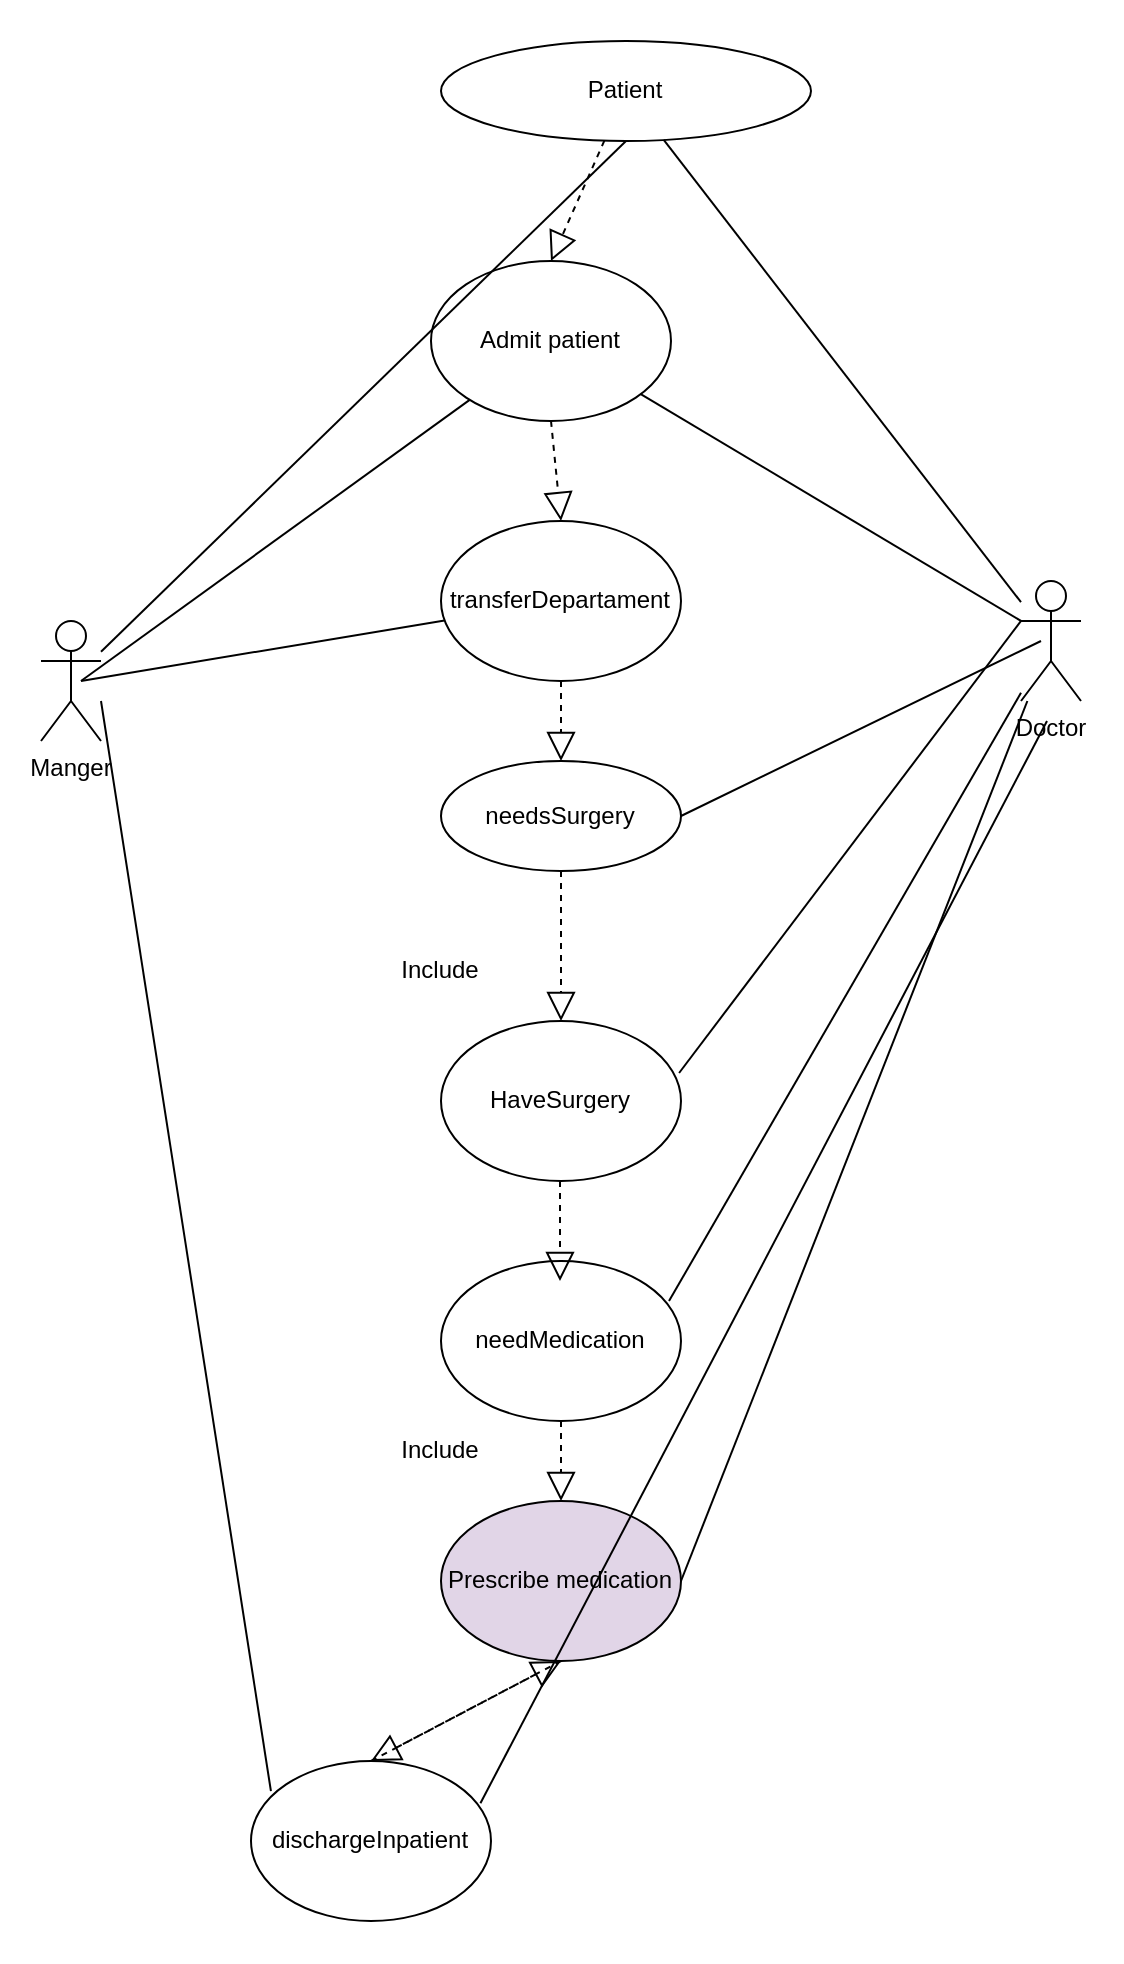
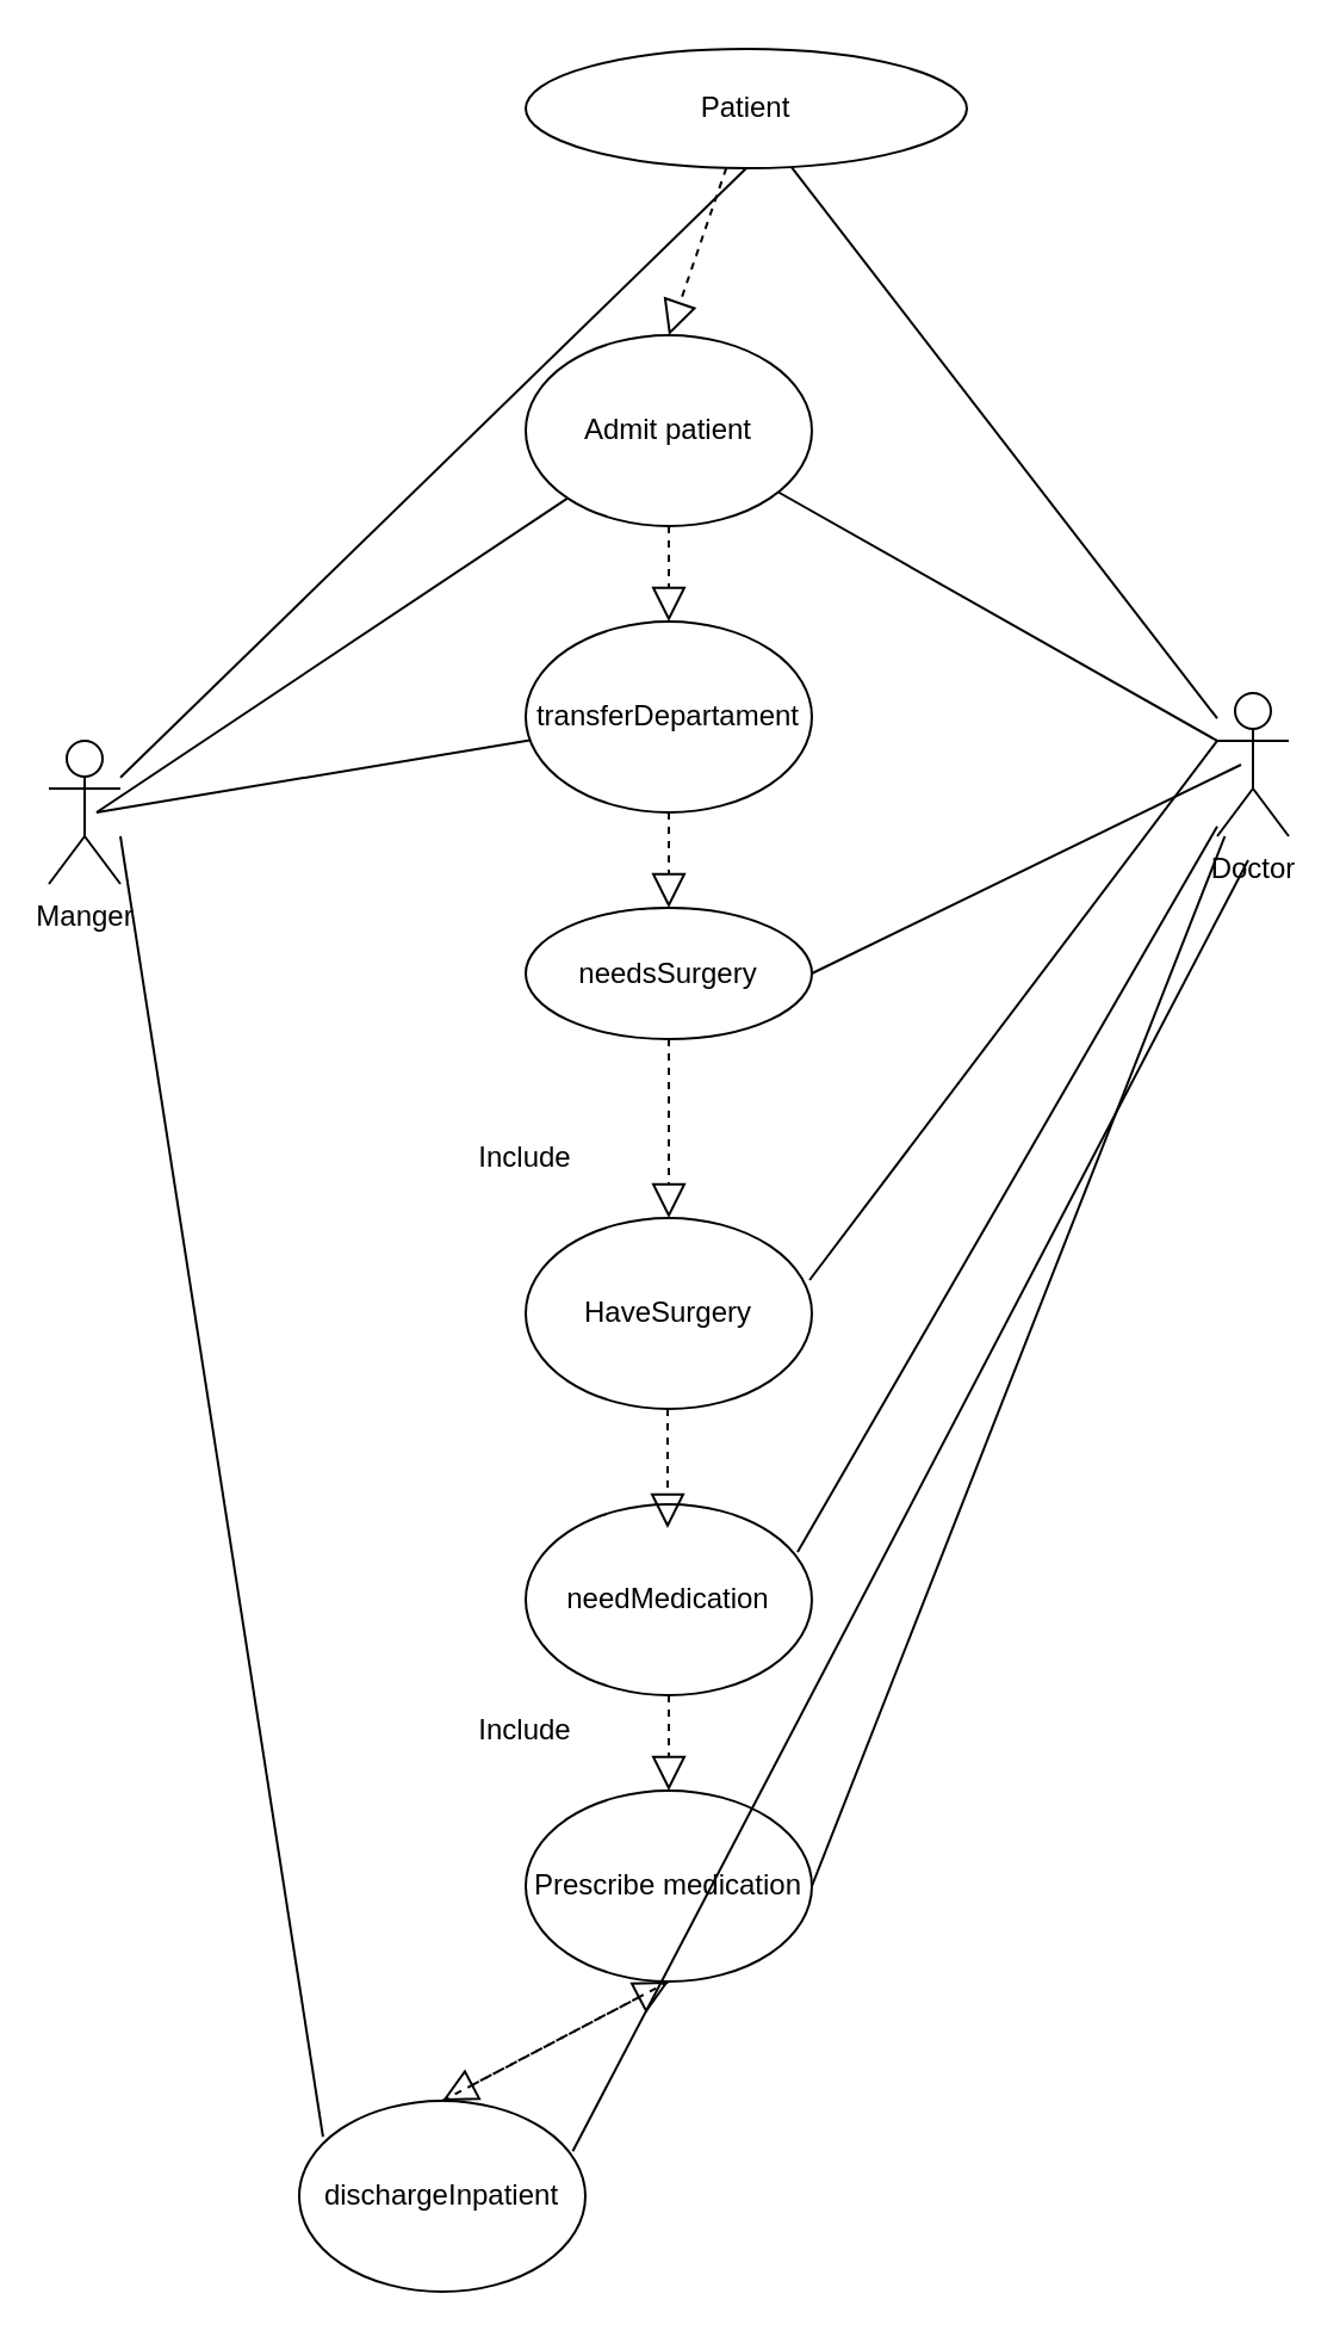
  <mxCell id="0" />
  <mxCell id="1" parent="0" />
  <mxCell id="2" value="Manger" style="shape=umlActor;verticalLabelPosition=bottom;verticalAlign=top;html=1;outlineConnect=0;" vertex="1" parent="1"><mxGeometry x="20" y="310" width="30" height="60" as="geometry" /></mxCell>
  <mxCell id="3" value="dischargeInpatient" style="ellipse;whiteSpace=wrap;html=1;" vertex="1" parent="1"><mxGeometry x="125" y="880" width="120" height="80" as="geometry" /></mxCell>
  <mxCell id="4" value="Patient" style="ellipse;whiteSpace=wrap;html=1;" vertex="1" parent="1"><mxGeometry x="220" y="20" width="185" height="50" as="geometry" /></mxCell>
  <mxCell id="5" value="needMedication" style="ellipse;whiteSpace=wrap;html=1;" vertex="1" parent="1"><mxGeometry x="220" y="630" width="120" height="80" as="geometry" /></mxCell>
  <mxCell id="6" value="needsSurgery" style="ellipse;whiteSpace=wrap;html=1;" vertex="1" parent="1"><mxGeometry x="220" y="380" width="120" height="55" as="geometry" /></mxCell>
  <mxCell id="7" value="transferDepartament" style="ellipse;whiteSpace=wrap;html=1;" vertex="1" parent="1"><mxGeometry x="220" y="260" width="120" height="80" as="geometry" /></mxCell>
  <mxCell id="8" value="HaveSurgery" style="ellipse;whiteSpace=wrap;html=1;" vertex="1" parent="1"><mxGeometry x="220" y="510" width="120" height="80" as="geometry" /></mxCell>
- <mxCell id="9" value="Prescribe medication" style="ellipse;whiteSpace=wrap;html=1;fillColor=#e1d5e7;" vertex="1" parent="1"><mxGeometry x="220" y="750" width="120" height="80" as="geometry" /></mxCell>
+ <mxCell id="9" value="Prescribe medication" style="ellipse;whiteSpace=wrap;html=1;" vertex="1" parent="1"><mxGeometry x="220" y="750" width="120" height="80" as="geometry" /></mxCell>
  <mxCell id="10" value="" style="endArrow=none;html=1;rounded=0;" edge="1" parent="1" target="11"><mxGeometry width="50" height="50" relative="1" as="geometry"><mxPoint x="40" y="340" as="sourcePoint" /><mxPoint x="90" y="290" as="targetPoint" /></mxGeometry></mxCell>
- <mxCell id="11" value="Admit patient" style="ellipse;whiteSpace=wrap;html=1;" vertex="1" parent="1"><mxGeometry x="215" y="130" width="120" height="80" as="geometry" /></mxCell>
+ <mxCell id="11" value="Admit patient" style="ellipse;whiteSpace=wrap;html=1;" vertex="1" parent="1"><mxGeometry x="220" y="140" width="120" height="80" as="geometry" /></mxCell>
  <mxCell id="12" value="Doctor" style="shape=umlActor;verticalLabelPosition=bottom;verticalAlign=top;html=1;outlineConnect=0;" vertex="1" parent="1"><mxGeometry x="510" y="290" width="30" height="60" as="geometry" /></mxCell>
  <mxCell id="13" value="" style="endArrow=none;html=1;rounded=0;exitX=0;exitY=0.333;exitDx=0;exitDy=0;exitPerimeter=0;" edge="1" parent="1" source="12" target="11"><mxGeometry width="50" height="50" relative="1" as="geometry"><mxPoint x="470" y="290" as="sourcePoint" /><mxPoint x="648" y="100" as="targetPoint" /></mxGeometry></mxCell>
  <mxCell id="14" value="" style="endArrow=none;html=1;rounded=0;entryX=0.5;entryY=1;entryDx=0;entryDy=0;" edge="1" parent="1" source="2" target="4"><mxGeometry width="50" height="50" relative="1" as="geometry"><mxPoint x="270" y="220" as="sourcePoint" /><mxPoint x="320" y="170" as="targetPoint" /></mxGeometry></mxCell>
  <mxCell id="15" value="" style="endArrow=block;dashed=1;endFill=0;endSize=12;html=1;rounded=0;entryX=0.5;entryY=0;entryDx=0;entryDy=0;" edge="1" parent="1" source="7" target="6"><mxGeometry width="160" relative="1" as="geometry"><mxPoint x="280" y="430" as="sourcePoint" /><mxPoint x="280" y="590" as="targetPoint" /></mxGeometry></mxCell>
  <mxCell id="16" value="" style="endArrow=block;dashed=1;endFill=0;endSize=12;html=1;rounded=0;entryX=0.5;entryY=0;entryDx=0;entryDy=0;exitX=0.5;exitY=1;exitDx=0;exitDy=0;" edge="1" parent="1" source="6" target="8"><mxGeometry width="160" relative="1" as="geometry"><mxPoint x="279.5" y="530" as="sourcePoint" /><mxPoint x="279.5" y="590" as="targetPoint" /></mxGeometry></mxCell>
  <mxCell id="17" value="" style="endArrow=block;dashed=1;endFill=0;endSize=12;html=1;rounded=0;entryX=0.5;entryY=0;entryDx=0;entryDy=0;exitX=0.5;exitY=1;exitDx=0;exitDy=0;" edge="1" parent="1"><mxGeometry width="160" relative="1" as="geometry"><mxPoint x="279.5" y="590" as="sourcePoint" /><mxPoint x="279.5" y="640" as="targetPoint" /></mxGeometry></mxCell>
  <mxCell id="18" value="" style="endArrow=block;dashed=1;endFill=0;endSize=12;html=1;rounded=0;exitX=0.5;exitY=1;exitDx=0;exitDy=0;" edge="1" parent="1" source="11"><mxGeometry width="160" relative="1" as="geometry"><mxPoint x="280" y="240" as="sourcePoint" /><mxPoint x="280" y="260" as="targetPoint" /></mxGeometry></mxCell>
  <mxCell id="19" value="" style="endArrow=block;dashed=1;endFill=0;endSize=12;html=1;rounded=0;entryX=0.5;entryY=0;entryDx=0;entryDy=0;exitX=0.5;exitY=1;exitDx=0;exitDy=0;" edge="1" parent="1" source="5" target="9"><mxGeometry width="160" relative="1" as="geometry"><mxPoint x="290" y="760" as="sourcePoint" /><mxPoint x="290" y="720" as="targetPoint" /><Array as="points" /></mxGeometry></mxCell>
  <mxCell id="20" value="" style="endArrow=block;dashed=1;endFill=0;endSize=12;html=1;rounded=0;entryX=0.5;entryY=1;entryDx=0;entryDy=0;exitX=0.5;exitY=0;exitDx=0;exitDy=0;" edge="1" parent="1" source="3" target="9"><mxGeometry width="160" relative="1" as="geometry"><mxPoint x="290" y="720" as="sourcePoint" /><mxPoint x="290" y="760" as="targetPoint" /><Array as="points" /></mxGeometry></mxCell>
  <mxCell id="21" value="" style="endArrow=block;dashed=1;endFill=0;endSize=12;html=1;rounded=0;entryX=0.5;entryY=0;entryDx=0;entryDy=0;" edge="1" parent="1" target="3"><mxGeometry width="160" relative="1" as="geometry"><mxPoint x="280" y="830" as="sourcePoint" /><mxPoint x="290" y="840" as="targetPoint" /><Array as="points" /></mxGeometry></mxCell>
  <mxCell id="22" value="" style="endArrow=none;html=1;rounded=0;entryX=0.992;entryY=0.325;entryDx=0;entryDy=0;entryPerimeter=0;exitX=0;exitY=0.333;exitDx=0;exitDy=0;exitPerimeter=0;" edge="1" parent="1" source="12" target="8"><mxGeometry width="50" height="50" relative="1" as="geometry"><mxPoint x="480" y="300" as="sourcePoint" /><mxPoint x="335" y="216" as="targetPoint" /></mxGeometry></mxCell>
  <mxCell id="23" value="" style="endArrow=none;html=1;rounded=0;" edge="1" parent="1" source="12"><mxGeometry width="50" height="50" relative="1" as="geometry"><mxPoint x="485" y="874" as="sourcePoint" /><mxPoint x="340" y="790" as="targetPoint" /></mxGeometry></mxCell>
  <mxCell id="24" value="" style="endArrow=none;html=1;rounded=0;" edge="1" parent="1" source="12"><mxGeometry width="50" height="50" relative="1" as="geometry"><mxPoint x="484" y="190" as="sourcePoint" /><mxPoint x="334" y="650" as="targetPoint" /></mxGeometry></mxCell>
  <mxCell id="25" value="" style="endArrow=none;html=1;rounded=0;" edge="1" parent="1" target="7"><mxGeometry width="50" height="50" relative="1" as="geometry"><mxPoint x="40" y="340" as="sourcePoint" /><mxPoint x="248" y="218" as="targetPoint" /></mxGeometry></mxCell>
  <mxCell id="26" value="" style="endArrow=none;html=1;rounded=0;" edge="1" parent="1" source="12" target="4"><mxGeometry width="50" height="50" relative="1" as="geometry"><mxPoint x="480" y="300" as="sourcePoint" /><mxPoint x="335" y="216" as="targetPoint" /></mxGeometry></mxCell>
  <mxCell id="27" value="" style="endArrow=none;html=1;rounded=0;entryX=0.083;entryY=0.188;entryDx=0;entryDy=0;entryPerimeter=0;" edge="1" parent="1" target="3"><mxGeometry width="50" height="50" relative="1" as="geometry"><mxPoint x="50" y="350" as="sourcePoint" /><mxPoint x="150" y="780" as="targetPoint" /></mxGeometry></mxCell>
  <mxCell id="28" value="" style="endArrow=none;html=1;rounded=0;entryX=1;entryY=0.5;entryDx=0;entryDy=0;exitX=0;exitY=0.333;exitDx=0;exitDy=0;exitPerimeter=0;" edge="1" parent="1" target="6"><mxGeometry width="50" height="50" relative="1" as="geometry"><mxPoint x="520" y="320" as="sourcePoint" /><mxPoint x="349" y="546" as="targetPoint" /></mxGeometry></mxCell>
  <mxCell id="29" value="Include" style="text;html=1;strokeColor=none;fillColor=none;align=center;verticalAlign=middle;whiteSpace=wrap;rounded=0;" vertex="1" parent="1"><mxGeometry x="190" y="470" width="60" height="30" as="geometry" /></mxCell>
  <mxCell id="30" value="Include" style="text;html=1;strokeColor=none;fillColor=none;align=center;verticalAlign=middle;whiteSpace=wrap;rounded=0;" vertex="1" parent="1"><mxGeometry x="190" y="710" width="60" height="30" as="geometry" /></mxCell>
  <mxCell id="31" value="" style="endArrow=block;dashed=1;endFill=0;endSize=12;html=1;rounded=0;entryX=0.5;entryY=0;entryDx=0;entryDy=0;" edge="1" parent="1" source="4" target="11"><mxGeometry width="160" relative="1" as="geometry"><mxPoint x="280" y="130" as="sourcePoint" /><mxPoint x="290" y="270" as="targetPoint" /></mxGeometry></mxCell>
  <mxCell id="32" value="" style="endArrow=none;html=1;rounded=0;entryX=0.956;entryY=0.264;entryDx=0;entryDy=0;entryPerimeter=0;" edge="1" parent="1" target="3"><mxGeometry width="50" height="50" relative="1" as="geometry"><mxPoint x="523" y="360" as="sourcePoint" /><mxPoint x="350" y="800" as="targetPoint" /></mxGeometry></mxCell>
